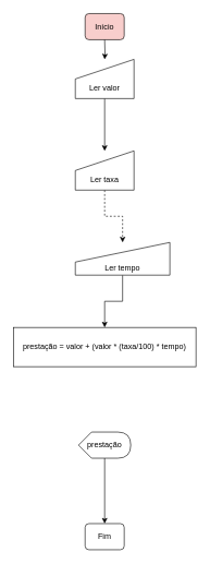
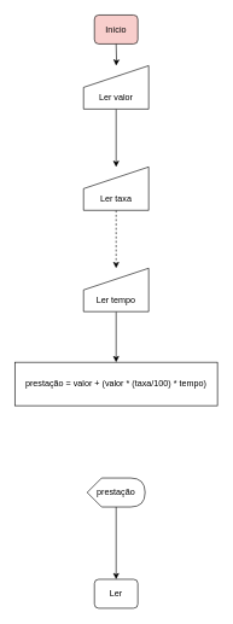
  <mxCell id="0" />
  <mxCell id="1" parent="0" />
  <mxCell id="2" value="Início" style="rounded=1;whiteSpace=wrap;html=1;fontSize=12;glass=0;strokeWidth=1;shadow=0;fillColor=#f8cecc;" vertex="1" parent="1"><mxGeometry x="130" y="20" width="60" height="40" as="geometry" /></mxCell>
- <mxCell id="3" value="Fim" style="rounded=1;whiteSpace=wrap;html=1;fontSize=12;glass=0;strokeWidth=1;shadow=0;" vertex="1" parent="1"><mxGeometry x="130" y="800" width="60" height="40" as="geometry" /></mxCell>
+ <mxCell id="3" value="Ler" style="rounded=1;whiteSpace=wrap;html=1;fontSize=12;glass=0;strokeWidth=1;shadow=0;" vertex="1" parent="1"><mxGeometry x="130" y="800" width="60" height="40" as="geometry" /></mxCell>
  <mxCell id="4" value="" style="edgeStyle=orthogonalEdgeStyle;rounded=0;orthogonalLoop=1;jettySize=auto;html=1;" edge="1" parent="1" target="6"><mxGeometry relative="1" as="geometry"><mxPoint x="160" y="60" as="sourcePoint" /></mxGeometry></mxCell>
  <mxCell id="5" value="" style="edgeStyle=orthogonalEdgeStyle;rounded=0;orthogonalLoop=1;jettySize=auto;html=1;" edge="1" parent="1" source="6" target="8"><mxGeometry relative="1" as="geometry" /></mxCell>
  <mxCell id="6" value="&lt;div&gt;&lt;br&gt;&lt;/div&gt;&lt;div&gt;&lt;br&gt;&lt;/div&gt;Ler valor" style="shape=manualInput;whiteSpace=wrap;html=1;" vertex="1" parent="1"><mxGeometry x="115" y="90" width="90" height="60" as="geometry" /></mxCell>
  <mxCell id="7" value="" style="edgeStyle=orthogonalEdgeStyle;rounded=0;orthogonalLoop=1;jettySize=auto;html=1;dashed=1;" edge="1" parent="1" source="8" target="11"><mxGeometry relative="1" as="geometry" /></mxCell>
  <mxCell id="8" value="&lt;div&gt;&lt;br&gt;&lt;/div&gt;&lt;div&gt;&lt;br&gt;&lt;/div&gt;Ler taxa" style="shape=manualInput;whiteSpace=wrap;html=1;" vertex="1" parent="1"><mxGeometry x="115" y="230" width="90" height="60" as="geometry" /></mxCell>
  <mxCell id="9" value="prestação = valor + (valor * (taxa/100) * tempo)" style="whiteSpace=wrap;html=1;" vertex="1" parent="1"><mxGeometry x="20" y="500" width="280" height="60" as="geometry" /></mxCell>
  <mxCell id="10" value="" style="edgeStyle=orthogonalEdgeStyle;rounded=0;orthogonalLoop=1;jettySize=auto;html=1;" edge="1" parent="1" source="11" target="9"><mxGeometry relative="1" as="geometry" /></mxCell>
- <mxCell id="11" value="&lt;div&gt;&lt;br&gt;&lt;/div&gt;&lt;div&gt;&lt;br&gt;&lt;/div&gt;Ler tempo" style="shape=manualInput;whiteSpace=wrap;html=1;" vertex="1" parent="1"><mxGeometry x="115" y="370" width="145" height="50" as="geometry" /></mxCell>
+ <mxCell id="11" value="&lt;div&gt;&lt;br&gt;&lt;/div&gt;&lt;div&gt;&lt;br&gt;&lt;/div&gt;Ler tempo" style="shape=manualInput;whiteSpace=wrap;html=1;" vertex="1" parent="1"><mxGeometry x="115" y="370" width="90" height="60" as="geometry" /></mxCell>
  <mxCell id="12" value="" style="edgeStyle=orthogonalEdgeStyle;rounded=0;orthogonalLoop=1;jettySize=auto;html=1;" edge="1" parent="1" source="13" target="3"><mxGeometry relative="1" as="geometry" /></mxCell>
  <mxCell id="13" value="prestação" style="shape=display;whiteSpace=wrap;html=1;" vertex="1" parent="1"><mxGeometry x="120" y="660" width="80" height="40" as="geometry" /></mxCell>
